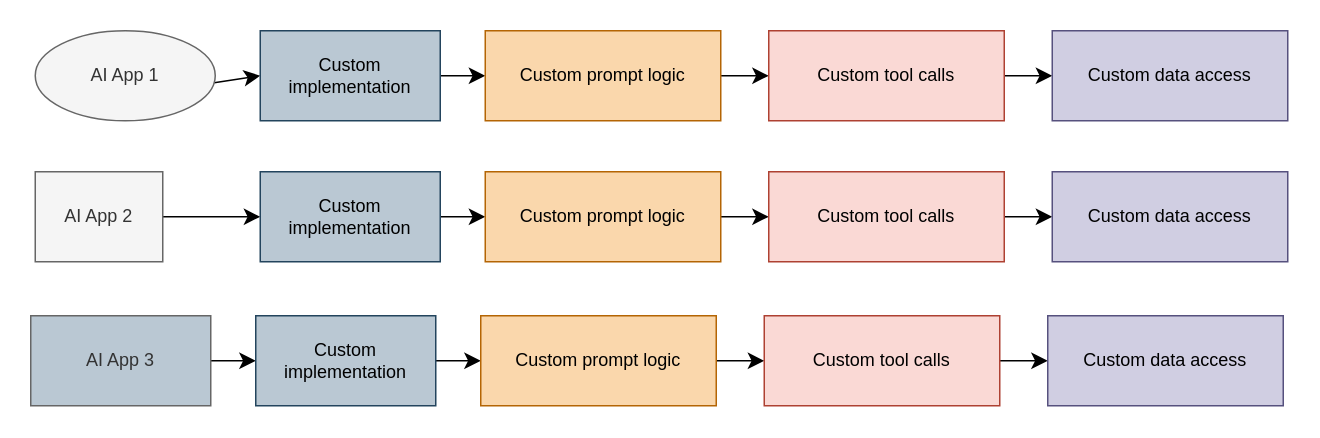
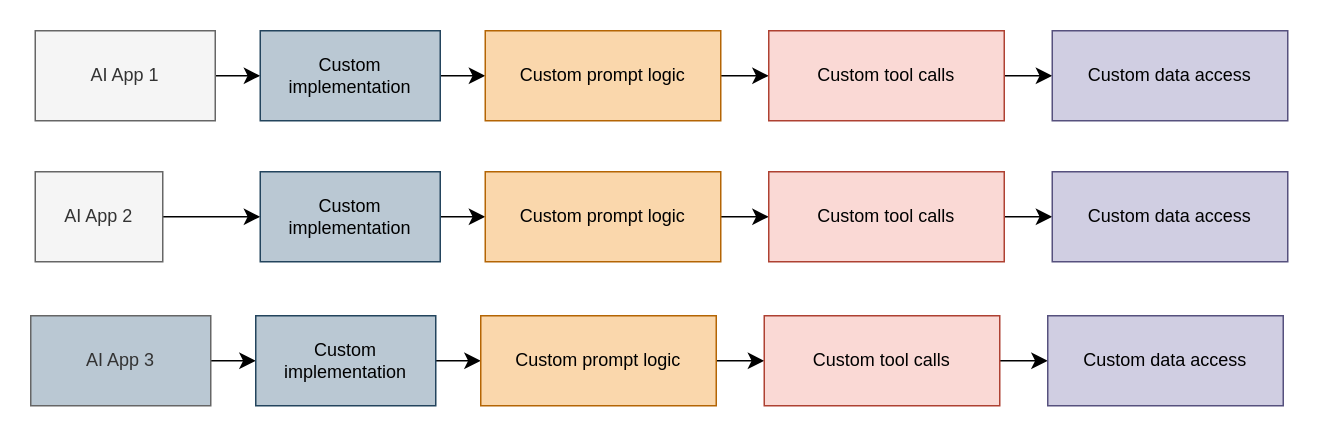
  <mxCell id="0" />
  <mxCell id="1" parent="0" />
  <mxCell id="2" value="" style="edgeStyle=none;curved=1;rounded=0;orthogonalLoop=1;jettySize=auto;html=1;fontSize=12;startSize=8;endSize=8;" edge="1" parent="1" source="3" target="5"><mxGeometry relative="1" as="geometry" /></mxCell>
- <mxCell id="3" value="AI App 1" style="ellipse;whiteSpace=wrap;html=1;fillColor=#f5f5f5;fontColor=#333333;strokeColor=#666666;" vertex="1" parent="1"><mxGeometry x="23" y="20" width="120" height="60" as="geometry" /></mxCell>
+ <mxCell id="3" value="AI App 1" style="rounded=0;whiteSpace=wrap;html=1;fillColor=#f5f5f5;fontColor=#333333;strokeColor=#666666;" vertex="1" parent="1"><mxGeometry x="23" y="20" width="120" height="60" as="geometry" /></mxCell>
  <mxCell id="4" value="" style="edgeStyle=none;curved=1;rounded=0;orthogonalLoop=1;jettySize=auto;html=1;fontSize=12;startSize=8;endSize=8;" edge="1" parent="1" source="5" target="7"><mxGeometry relative="1" as="geometry" /></mxCell>
  <mxCell id="5" value="Custom implementation" style="rounded=0;whiteSpace=wrap;html=1;fillColor=#bac8d3;strokeColor=#23445d;" vertex="1" parent="1"><mxGeometry x="173" y="20" width="120" height="60" as="geometry" /></mxCell>
  <mxCell id="6" value="" style="edgeStyle=none;curved=1;rounded=0;orthogonalLoop=1;jettySize=auto;html=1;fontSize=12;startSize=8;endSize=8;" edge="1" parent="1" source="7" target="9"><mxGeometry relative="1" as="geometry" /></mxCell>
  <mxCell id="7" value="Custom prompt logic" style="rounded=0;whiteSpace=wrap;html=1;fillColor=#fad7ac;strokeColor=#b46504;" vertex="1" parent="1"><mxGeometry x="323" y="20" width="157" height="60" as="geometry" /></mxCell>
  <mxCell id="8" value="" style="edgeStyle=none;curved=1;rounded=0;orthogonalLoop=1;jettySize=auto;html=1;fontSize=12;startSize=8;endSize=8;" edge="1" parent="1" source="9" target="10"><mxGeometry relative="1" as="geometry" /></mxCell>
  <mxCell id="9" value="Custom tool calls" style="rounded=0;whiteSpace=wrap;html=1;fillColor=#fad9d5;strokeColor=#ae4132;" vertex="1" parent="1"><mxGeometry x="512" y="20" width="157" height="60" as="geometry" /></mxCell>
  <mxCell id="10" value="Custom data access" style="rounded=0;whiteSpace=wrap;html=1;fillColor=#d0cee2;strokeColor=#56517e;" vertex="1" parent="1"><mxGeometry x="701" y="20" width="157" height="60" as="geometry" /></mxCell>
  <mxCell id="11" value="" style="edgeStyle=none;curved=1;rounded=0;orthogonalLoop=1;jettySize=auto;html=1;fontSize=12;startSize=8;endSize=8;" edge="1" parent="1" source="12" target="14"><mxGeometry relative="1" as="geometry" /></mxCell>
  <mxCell id="12" value="AI App 2" style="rounded=0;whiteSpace=wrap;html=1;fillColor=#f5f5f5;fontColor=#333333;strokeColor=#666666;" vertex="1" parent="1"><mxGeometry x="23" y="114" width="85" height="60" as="geometry" /></mxCell>
  <mxCell id="13" value="" style="edgeStyle=none;curved=1;rounded=0;orthogonalLoop=1;jettySize=auto;html=1;fontSize=12;startSize=8;endSize=8;" edge="1" parent="1" source="14" target="16"><mxGeometry relative="1" as="geometry" /></mxCell>
  <mxCell id="14" value="Custom implementation" style="rounded=0;whiteSpace=wrap;html=1;fillColor=#bac8d3;strokeColor=#23445d;" vertex="1" parent="1"><mxGeometry x="173" y="114" width="120" height="60" as="geometry" /></mxCell>
  <mxCell id="15" value="" style="edgeStyle=none;curved=1;rounded=0;orthogonalLoop=1;jettySize=auto;html=1;fontSize=12;startSize=8;endSize=8;" edge="1" parent="1" source="16" target="18"><mxGeometry relative="1" as="geometry" /></mxCell>
  <mxCell id="16" value="Custom prompt logic" style="rounded=0;whiteSpace=wrap;html=1;fillColor=#fad7ac;strokeColor=#b46504;" vertex="1" parent="1"><mxGeometry x="323" y="114" width="157" height="60" as="geometry" /></mxCell>
  <mxCell id="17" value="" style="edgeStyle=none;curved=1;rounded=0;orthogonalLoop=1;jettySize=auto;html=1;fontSize=12;startSize=8;endSize=8;" edge="1" parent="1" source="18" target="19"><mxGeometry relative="1" as="geometry" /></mxCell>
  <mxCell id="18" value="Custom tool calls" style="rounded=0;whiteSpace=wrap;html=1;fillColor=#fad9d5;strokeColor=#ae4132;" vertex="1" parent="1"><mxGeometry x="512" y="114" width="157" height="60" as="geometry" /></mxCell>
  <mxCell id="19" value="Custom data access" style="rounded=0;whiteSpace=wrap;html=1;fillColor=#d0cee2;strokeColor=#56517e;" vertex="1" parent="1"><mxGeometry x="701" y="114" width="157" height="60" as="geometry" /></mxCell>
  <mxCell id="20" value="" style="edgeStyle=none;curved=1;rounded=0;orthogonalLoop=1;jettySize=auto;html=1;fontSize=12;startSize=8;endSize=8;" edge="1" parent="1" source="21" target="23"><mxGeometry relative="1" as="geometry" /></mxCell>
  <mxCell id="21" value="AI App 3" style="rounded=0;whiteSpace=wrap;html=1;fillColor=#bac8d3;fontColor=#333333;strokeColor=#666666;" vertex="1" parent="1"><mxGeometry x="20" y="210" width="120" height="60" as="geometry" /></mxCell>
  <mxCell id="22" value="" style="edgeStyle=none;curved=1;rounded=0;orthogonalLoop=1;jettySize=auto;html=1;fontSize=12;startSize=8;endSize=8;" edge="1" parent="1" source="23" target="25"><mxGeometry relative="1" as="geometry" /></mxCell>
  <mxCell id="23" value="Custom implementation" style="rounded=0;whiteSpace=wrap;html=1;fillColor=#bac8d3;strokeColor=#23445d;" vertex="1" parent="1"><mxGeometry x="170" y="210" width="120" height="60" as="geometry" /></mxCell>
  <mxCell id="24" value="" style="edgeStyle=none;curved=1;rounded=0;orthogonalLoop=1;jettySize=auto;html=1;fontSize=12;startSize=8;endSize=8;" edge="1" parent="1" source="25" target="27"><mxGeometry relative="1" as="geometry" /></mxCell>
  <mxCell id="25" value="Custom prompt logic" style="rounded=0;whiteSpace=wrap;html=1;fillColor=#fad7ac;strokeColor=#b46504;" vertex="1" parent="1"><mxGeometry x="320" y="210" width="157" height="60" as="geometry" /></mxCell>
  <mxCell id="26" value="" style="edgeStyle=none;curved=1;rounded=0;orthogonalLoop=1;jettySize=auto;html=1;fontSize=12;startSize=8;endSize=8;" edge="1" parent="1" source="27" target="28"><mxGeometry relative="1" as="geometry" /></mxCell>
  <mxCell id="27" value="Custom tool calls" style="rounded=0;whiteSpace=wrap;html=1;fillColor=#fad9d5;strokeColor=#ae4132;" vertex="1" parent="1"><mxGeometry x="509" y="210" width="157" height="60" as="geometry" /></mxCell>
  <mxCell id="28" value="Custom data access" style="rounded=0;whiteSpace=wrap;html=1;fillColor=#d0cee2;strokeColor=#56517e;" vertex="1" parent="1"><mxGeometry x="698" y="210" width="157" height="60" as="geometry" /></mxCell>
